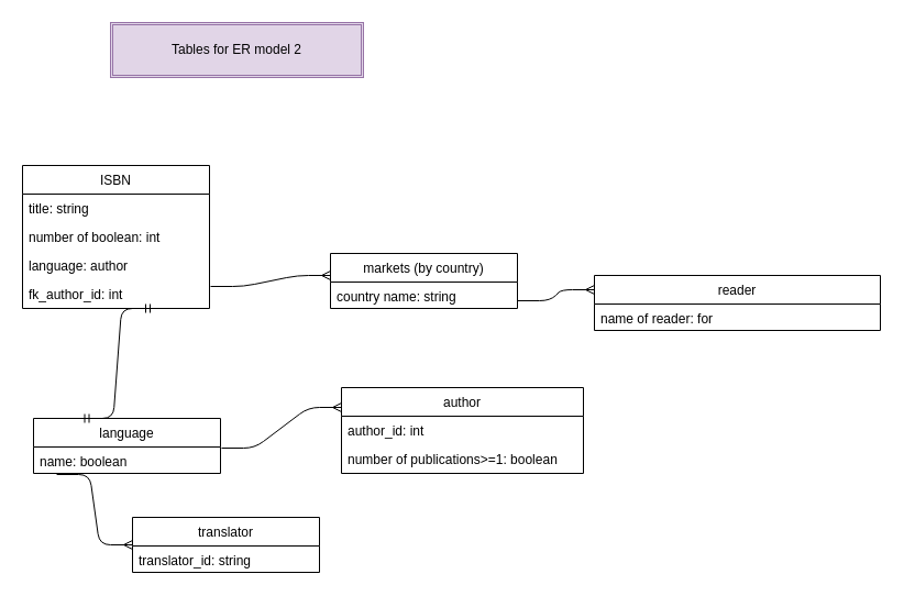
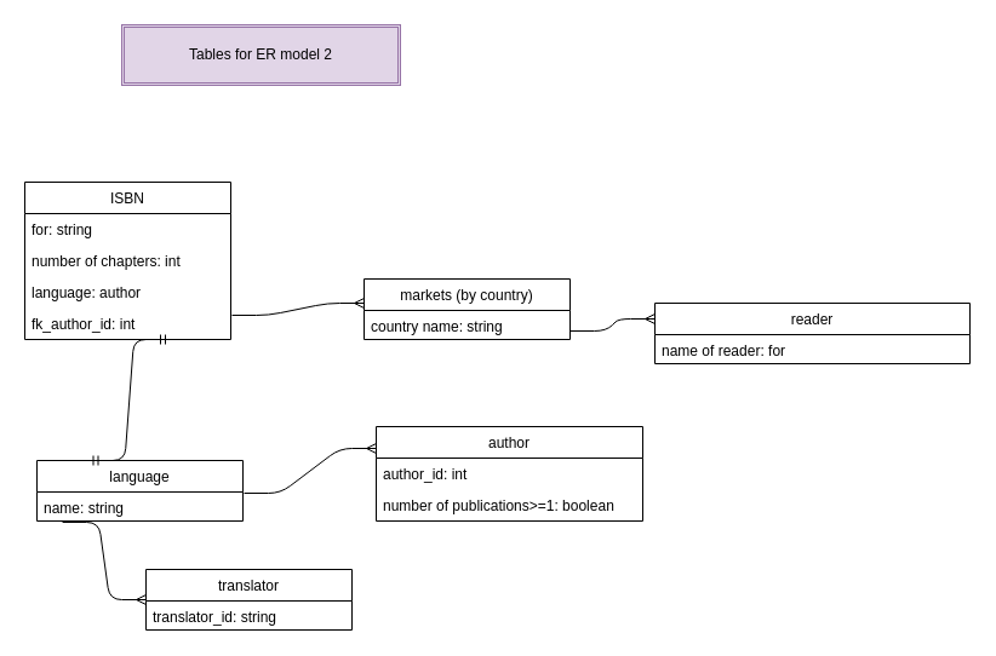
  <mxCell id="0" />
  <mxCell id="1" parent="0" />
  <mxCell id="2" value="ISBN" style="swimlane;fontStyle=0;childLayout=stackLayout;horizontal=1;startSize=26;fillColor=none;horizontalStack=0;resizeParent=1;resizeParentMax=0;resizeLast=0;collapsible=1;marginBottom=0;" vertex="1" parent="1"><mxGeometry x="20" y="150" width="170" height="130" as="geometry" /></mxCell>
- <mxCell id="3" value="title: string" style="text;strokeColor=none;fillColor=none;align=left;verticalAlign=top;spacingLeft=4;spacingRight=4;overflow=hidden;rotatable=0;points=[[0,0.5],[1,0.5]];portConstraint=eastwest;" vertex="1" parent="2"><mxGeometry y="26" width="170" height="26" as="geometry" /></mxCell>
- <mxCell id="4" value="number of boolean: int&#10;" style="text;strokeColor=none;fillColor=none;align=left;verticalAlign=top;spacingLeft=4;spacingRight=4;overflow=hidden;rotatable=0;points=[[0,0.5],[1,0.5]];portConstraint=eastwest;" vertex="1" parent="2"><mxGeometry y="52" width="170" height="26" as="geometry" /></mxCell>
+ <mxCell id="3" value="for: string" style="text;strokeColor=none;fillColor=none;align=left;verticalAlign=top;spacingLeft=4;spacingRight=4;overflow=hidden;rotatable=0;points=[[0,0.5],[1,0.5]];portConstraint=eastwest;" vertex="1" parent="2"><mxGeometry y="26" width="170" height="26" as="geometry" /></mxCell>
+ <mxCell id="4" value="number of chapters: int&#10;" style="text;strokeColor=none;fillColor=none;align=left;verticalAlign=top;spacingLeft=4;spacingRight=4;overflow=hidden;rotatable=0;points=[[0,0.5],[1,0.5]];portConstraint=eastwest;" vertex="1" parent="2"><mxGeometry y="52" width="170" height="26" as="geometry" /></mxCell>
  <mxCell id="5" value="language: author" style="text;strokeColor=none;fillColor=none;align=left;verticalAlign=top;spacingLeft=4;spacingRight=4;overflow=hidden;rotatable=0;points=[[0,0.5],[1,0.5]];portConstraint=eastwest;" vertex="1" parent="2"><mxGeometry y="78" width="170" height="26" as="geometry" /></mxCell>
  <mxCell id="6" value="fk_author_id: int" style="text;strokeColor=none;fillColor=none;align=left;verticalAlign=top;spacingLeft=4;spacingRight=4;overflow=hidden;rotatable=0;points=[[0,0.5],[1,0.5]];portConstraint=eastwest;" vertex="1" parent="2"><mxGeometry y="104" width="170" height="26" as="geometry" /></mxCell>
  <mxCell id="7" value="" style="edgeStyle=entityRelationEdgeStyle;fontSize=12;html=1;endArrow=ERmandOne;startArrow=ERmandOne;exitX=0.25;exitY=0;exitDx=0;exitDy=0;" edge="1" parent="1" source="8"><mxGeometry width="100" height="100" relative="1" as="geometry"><mxPoint x="60" y="360" as="sourcePoint" /><mxPoint x="140" y="280" as="targetPoint" /></mxGeometry></mxCell>
  <mxCell id="8" value="language" style="swimlane;fontStyle=0;childLayout=stackLayout;horizontal=1;startSize=26;fillColor=none;horizontalStack=0;resizeParent=1;resizeParentMax=0;resizeLast=0;collapsible=1;marginBottom=0;" vertex="1" parent="1"><mxGeometry x="30" y="380" width="170" height="50" as="geometry" /></mxCell>
- <mxCell id="9" value="name: boolean" style="text;strokeColor=none;fillColor=none;align=left;verticalAlign=top;spacingLeft=4;spacingRight=4;overflow=hidden;rotatable=0;points=[[0,0.5],[1,0.5]];portConstraint=eastwest;" vertex="1" parent="8"><mxGeometry y="26" width="170" height="24" as="geometry" /></mxCell>
+ <mxCell id="9" value="name: string" style="text;strokeColor=none;fillColor=none;align=left;verticalAlign=top;spacingLeft=4;spacingRight=4;overflow=hidden;rotatable=0;points=[[0,0.5],[1,0.5]];portConstraint=eastwest;" vertex="1" parent="8"><mxGeometry y="26" width="170" height="24" as="geometry" /></mxCell>
  <mxCell id="10" value="author" style="swimlane;fontStyle=0;childLayout=stackLayout;horizontal=1;startSize=26;fillColor=none;horizontalStack=0;resizeParent=1;resizeParentMax=0;resizeLast=0;collapsible=1;marginBottom=0;" vertex="1" parent="1"><mxGeometry x="310" y="352" width="220" height="78" as="geometry" /></mxCell>
  <mxCell id="11" value="" style="edgeStyle=entityRelationEdgeStyle;fontSize=12;html=1;endArrow=ERmany;exitX=1.006;exitY=0.042;exitDx=0;exitDy=0;exitPerimeter=0;" edge="1" parent="10" source="9"><mxGeometry width="100" height="100" relative="1" as="geometry"><mxPoint x="-100" y="118" as="sourcePoint" /><mxPoint y="18" as="targetPoint" /></mxGeometry></mxCell>
  <mxCell id="12" value="author_id: int" style="text;strokeColor=none;fillColor=none;align=left;verticalAlign=top;spacingLeft=4;spacingRight=4;overflow=hidden;rotatable=0;points=[[0,0.5],[1,0.5]];portConstraint=eastwest;" vertex="1" parent="10"><mxGeometry y="26" width="220" height="26" as="geometry" /></mxCell>
  <mxCell id="13" value="number of publications&gt;=1: boolean" style="text;strokeColor=none;fillColor=none;align=left;verticalAlign=top;spacingLeft=4;spacingRight=4;overflow=hidden;rotatable=0;points=[[0,0.5],[1,0.5]];portConstraint=eastwest;" vertex="1" parent="10"><mxGeometry y="52" width="220" height="26" as="geometry" /></mxCell>
  <mxCell id="14" value="translator" style="swimlane;fontStyle=0;childLayout=stackLayout;horizontal=1;startSize=26;fillColor=none;horizontalStack=0;resizeParent=1;resizeParentMax=0;resizeLast=0;collapsible=1;marginBottom=0;" vertex="1" parent="1"><mxGeometry x="120" y="470" width="170" height="50" as="geometry" /></mxCell>
  <mxCell id="15" value="translator_id: string" style="text;strokeColor=none;fillColor=none;align=left;verticalAlign=top;spacingLeft=4;spacingRight=4;overflow=hidden;rotatable=0;points=[[0,0.5],[1,0.5]];portConstraint=eastwest;" vertex="1" parent="14"><mxGeometry y="26" width="170" height="24" as="geometry" /></mxCell>
  <mxCell id="16" value="" style="edgeStyle=entityRelationEdgeStyle;fontSize=12;html=1;endArrow=ERmany;entryX=0;entryY=0.5;entryDx=0;entryDy=0;exitX=0.124;exitY=1.042;exitDx=0;exitDy=0;exitPerimeter=0;" edge="1" parent="1" source="9" target="14"><mxGeometry width="100" height="100" relative="1" as="geometry"><mxPoint x="20" y="530" as="sourcePoint" /><mxPoint x="120" y="430" as="targetPoint" /></mxGeometry></mxCell>
  <mxCell id="17" value="markets (by country)" style="swimlane;fontStyle=0;childLayout=stackLayout;horizontal=1;startSize=26;fillColor=none;horizontalStack=0;resizeParent=1;resizeParentMax=0;resizeLast=0;collapsible=1;marginBottom=0;" vertex="1" parent="1"><mxGeometry x="300" y="230" width="170" height="50" as="geometry" /></mxCell>
  <mxCell id="18" value="country name: string" style="text;strokeColor=none;fillColor=none;align=left;verticalAlign=top;spacingLeft=4;spacingRight=4;overflow=hidden;rotatable=0;points=[[0,0.5],[1,0.5]];portConstraint=eastwest;" vertex="1" parent="17"><mxGeometry y="26" width="170" height="24" as="geometry" /></mxCell>
  <mxCell id="19" value="" style="edgeStyle=entityRelationEdgeStyle;fontSize=12;html=1;endArrow=ERmany;" edge="1" parent="17"><mxGeometry width="100" height="100" relative="1" as="geometry"><mxPoint x="170" y="43" as="sourcePoint" /><mxPoint x="240" y="33" as="targetPoint" /></mxGeometry></mxCell>
  <mxCell id="20" value="" style="edgeStyle=entityRelationEdgeStyle;fontSize=12;html=1;endArrow=ERmany;exitX=1.006;exitY=0.231;exitDx=0;exitDy=0;exitPerimeter=0;" edge="1" parent="1" source="6"><mxGeometry width="100" height="100" relative="1" as="geometry"><mxPoint x="200" y="287.008" as="sourcePoint" /><mxPoint x="300" y="250" as="targetPoint" /></mxGeometry></mxCell>
  <mxCell id="21" value="reader" style="swimlane;fontStyle=0;childLayout=stackLayout;horizontal=1;startSize=26;fillColor=none;horizontalStack=0;resizeParent=1;resizeParentMax=0;resizeLast=0;collapsible=1;marginBottom=0;" vertex="1" parent="1"><mxGeometry x="540" y="250" width="260" height="50" as="geometry" /></mxCell>
  <mxCell id="22" value="name of reader: for" style="text;strokeColor=none;fillColor=none;align=left;verticalAlign=top;spacingLeft=4;spacingRight=4;overflow=hidden;rotatable=0;points=[[0,0.5],[1,0.5]];portConstraint=eastwest;" vertex="1" parent="21"><mxGeometry y="26" width="260" height="24" as="geometry" /></mxCell>
  <mxCell id="23" value="Tables for ER model 2" style="shape=ext;double=1;rounded=0;whiteSpace=wrap;html=1;fillColor=#e1d5e7;strokeColor=#9673a6;" vertex="1" parent="1"><mxGeometry x="100" y="20" width="230" height="50" as="geometry" /></mxCell>
